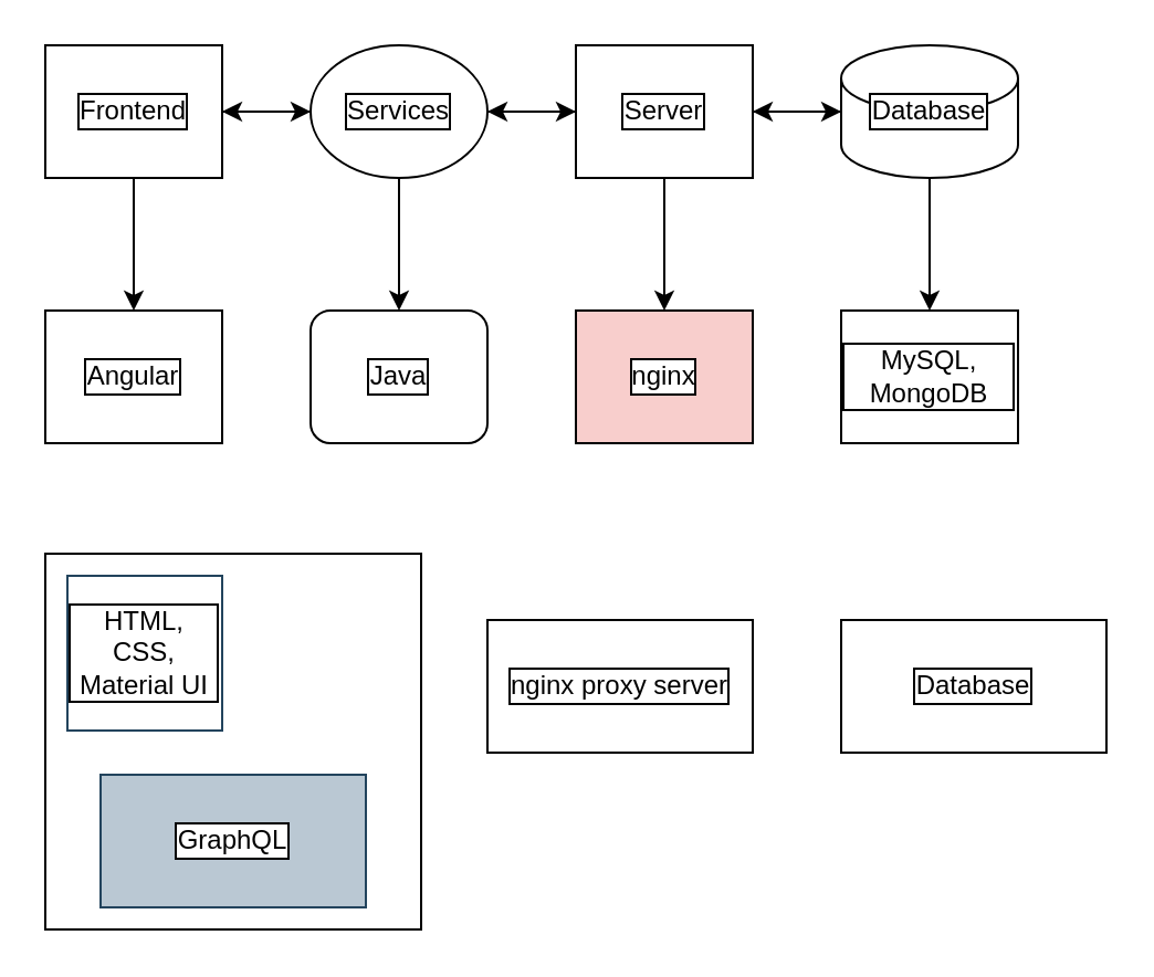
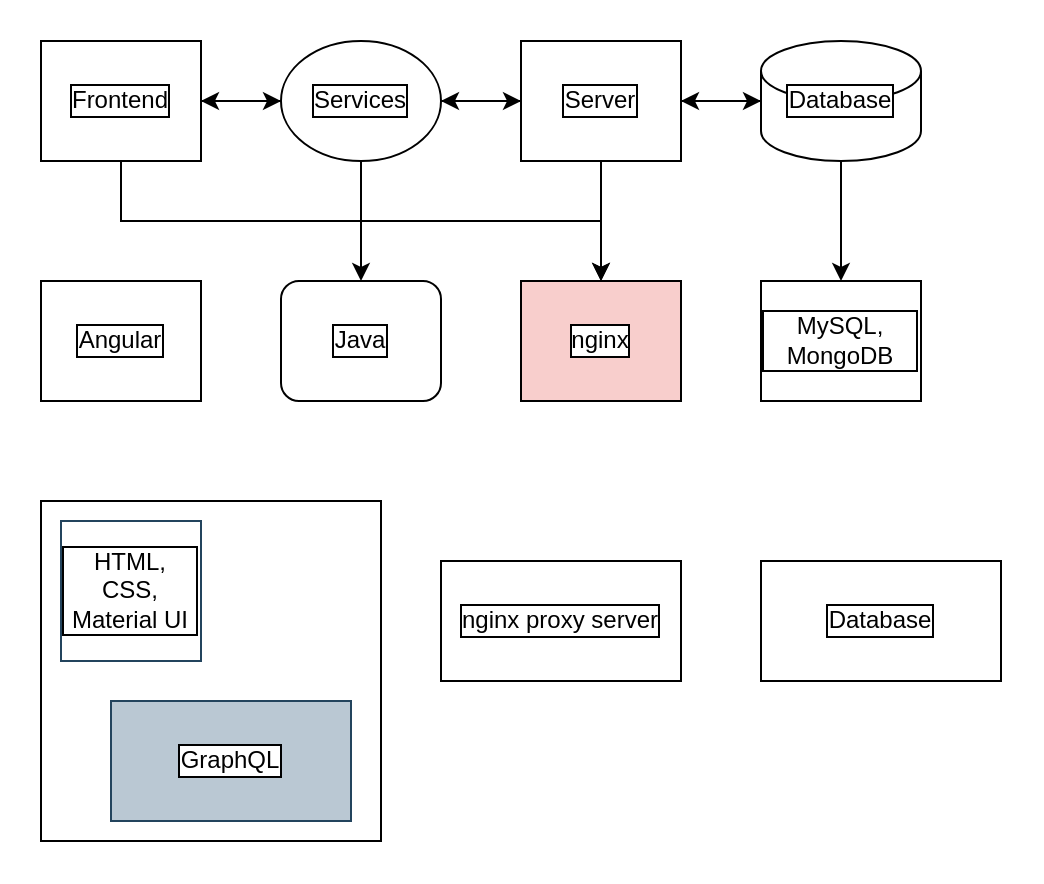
  <mxCell id="0" />
  <mxCell id="1" parent="0" />
- <mxCell id="2" style="edgeStyle=orthogonalEdgeStyle;rounded=0;orthogonalLoop=1;jettySize=auto;html=1;exitX=0.5;exitY=1;exitDx=0;exitDy=0;" edge="1" parent="1" source="4" target="14"><mxGeometry relative="1" as="geometry" /></mxCell>
+ <mxCell id="2" style="edgeStyle=orthogonalEdgeStyle;rounded=0;orthogonalLoop=1;jettySize=auto;html=1;exitX=0.5;exitY=1;exitDx=0;exitDy=0;" edge="1" parent="1" source="4" target="15"><mxGeometry relative="1" as="geometry" /></mxCell>
  <mxCell id="3" style="edgeStyle=orthogonalEdgeStyle;rounded=0;orthogonalLoop=1;jettySize=auto;html=1;" edge="1" parent="1" source="4" target="11"><mxGeometry relative="1" as="geometry" /></mxCell>
  <mxCell id="4" value="Frontend" style="rounded=0;whiteSpace=wrap;html=1;labelBackgroundColor=default;labelBorderColor=default;" vertex="1" parent="1"><mxGeometry x="20" y="20" width="80" height="60" as="geometry" /></mxCell>
  <mxCell id="5" style="edgeStyle=orthogonalEdgeStyle;rounded=0;orthogonalLoop=1;jettySize=auto;html=1;exitX=0.5;exitY=1;exitDx=0;exitDy=0;exitPerimeter=0;entryX=0.5;entryY=0;entryDx=0;entryDy=0;" edge="1" parent="1" source="7" target="13"><mxGeometry relative="1" as="geometry"><mxPoint x="420" y="130" as="targetPoint" /></mxGeometry></mxCell>
  <mxCell id="6" style="edgeStyle=orthogonalEdgeStyle;rounded=0;orthogonalLoop=1;jettySize=auto;html=1;entryX=1;entryY=0.5;entryDx=0;entryDy=0;" edge="1" parent="1" source="7" target="19"><mxGeometry relative="1" as="geometry" /></mxCell>
  <mxCell id="7" value="Database" style="shape=cylinder3;html=1;boundedLbl=1;backgroundOutline=1;size=15;labelBackgroundColor=default;labelBorderColor=default;whiteSpace=wrap;spacingTop=-25;" vertex="1" parent="1"><mxGeometry x="380" y="20" width="80" height="60" as="geometry" /></mxCell>
  <mxCell id="8" style="edgeStyle=orthogonalEdgeStyle;rounded=0;orthogonalLoop=1;jettySize=auto;html=1;exitX=0.5;exitY=1;exitDx=0;exitDy=0;entryX=0.5;entryY=0;entryDx=0;entryDy=0;" edge="1" parent="1" source="11" target="12"><mxGeometry relative="1" as="geometry" /></mxCell>
  <mxCell id="9" style="edgeStyle=orthogonalEdgeStyle;rounded=0;orthogonalLoop=1;jettySize=auto;html=1;" edge="1" parent="1" source="11" target="19"><mxGeometry relative="1" as="geometry" /></mxCell>
  <mxCell id="10" style="edgeStyle=orthogonalEdgeStyle;rounded=0;orthogonalLoop=1;jettySize=auto;html=1;" edge="1" parent="1" source="11" target="4"><mxGeometry relative="1" as="geometry" /></mxCell>
  <mxCell id="11" value="Services" style="ellipse;whiteSpace=wrap;html=1;labelBackgroundColor=default;labelBorderColor=default;" vertex="1" parent="1"><mxGeometry x="140" y="20" width="80" height="60" as="geometry" /></mxCell>
  <mxCell id="12" value="Java" style="whiteSpace=wrap;html=1;labelBackgroundColor=default;labelBorderColor=default;rounded=1;" vertex="1" parent="1"><mxGeometry x="140" y="140" width="80" height="60" as="geometry" /></mxCell>
  <mxCell id="13" value="MySQL, MongoDB" style="rounded=0;whiteSpace=wrap;html=1;labelBackgroundColor=default;labelBorderColor=default;" vertex="1" parent="1"><mxGeometry x="380" y="140" width="80" height="60" as="geometry" /></mxCell>
  <mxCell id="14" value="Angular" style="rounded=0;whiteSpace=wrap;html=1;labelBackgroundColor=default;labelBorderColor=default;" vertex="1" parent="1"><mxGeometry x="20" y="140" width="80" height="60" as="geometry" /></mxCell>
  <mxCell id="15" value="nginx" style="rounded=0;whiteSpace=wrap;html=1;labelBackgroundColor=default;labelBorderColor=default;fillColor=#f8cecc;" vertex="1" parent="1"><mxGeometry x="260" y="140" width="80" height="60" as="geometry" /></mxCell>
  <mxCell id="16" style="edgeStyle=orthogonalEdgeStyle;rounded=0;orthogonalLoop=1;jettySize=auto;html=1;exitX=0.5;exitY=1;exitDx=0;exitDy=0;" edge="1" parent="1" source="19" target="15"><mxGeometry relative="1" as="geometry" /></mxCell>
  <mxCell id="17" value="" style="edgeStyle=orthogonalEdgeStyle;rounded=0;orthogonalLoop=1;jettySize=auto;html=1;" edge="1" parent="1" source="19" target="7"><mxGeometry relative="1" as="geometry" /></mxCell>
  <mxCell id="18" style="edgeStyle=orthogonalEdgeStyle;rounded=0;orthogonalLoop=1;jettySize=auto;html=1;entryX=1;entryY=0.5;entryDx=0;entryDy=0;" edge="1" parent="1" source="19" target="11"><mxGeometry relative="1" as="geometry" /></mxCell>
  <mxCell id="19" value="Server" style="rounded=0;whiteSpace=wrap;html=1;labelBackgroundColor=default;labelBorderColor=default;" vertex="1" parent="1"><mxGeometry x="260" y="20" width="80" height="60" as="geometry" /></mxCell>
  <mxCell id="20" value="" style="whiteSpace=wrap;html=1;aspect=fixed;labelBackgroundColor=default;labelBorderColor=default;" vertex="1" parent="1"><mxGeometry x="20" y="250" width="170" height="170" as="geometry" /></mxCell>
  <mxCell id="21" value="HTML, CSS, Material UI" style="whiteSpace=wrap;html=1;aspect=fixed;labelBackgroundColor=default;labelBorderColor=default;fillColor=#ffffff;strokeColor=#23445d;" vertex="1" parent="1"><mxGeometry x="30" y="260" width="70" height="70" as="geometry" /></mxCell>
- <mxCell id="22" value="GraphQL" style="rounded=0;whiteSpace=wrap;html=1;labelBackgroundColor=default;labelBorderColor=default;fillColor=#bac8d3;strokeColor=#23445d;" vertex="1" parent="1"><mxGeometry x="45" y="350" width="120" height="60" as="geometry" /></mxCell>
+ <mxCell id="22" value="GraphQL" style="rounded=0;whiteSpace=wrap;html=1;labelBackgroundColor=default;labelBorderColor=default;fillColor=#bac8d3;strokeColor=#23445d;" vertex="1" parent="1"><mxGeometry x="55" y="350" width="120" height="60" as="geometry" /></mxCell>
  <mxCell id="23" value="nginx proxy server" style="rounded=0;whiteSpace=wrap;html=1;labelBackgroundColor=default;labelBorderColor=default;" vertex="1" parent="1"><mxGeometry x="220" y="280" width="120" height="60" as="geometry" /></mxCell>
  <mxCell id="24" value="Database" style="rounded=0;whiteSpace=wrap;html=1;labelBackgroundColor=default;labelBorderColor=default;" vertex="1" parent="1"><mxGeometry x="380" y="280" width="120" height="60" as="geometry" /></mxCell>
